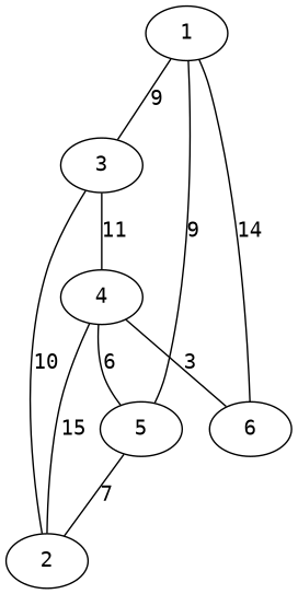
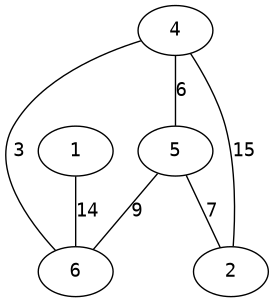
  graph {
    fontname="DejaVu Sans Mono"
    node [fontname="DejaVu Sans Mono"]
    edge [fontname="DejaVu Sans Mono"]
    1
-   3
    6
    2
    4
    5
-   1 -- 3 [label=9]
    1 -- 6 [label=14]
-   3 -- 4 [label=11]
-   2 -- 3 [label=10]
    2 -- 4 [label=15]
    4 -- 6 [label=3]
    4 -- 5 [label=6]
-   5 -- 1 [label=9]
+   5 -- 6 [label=9]
    5 -- 2 [label=7]
  }
